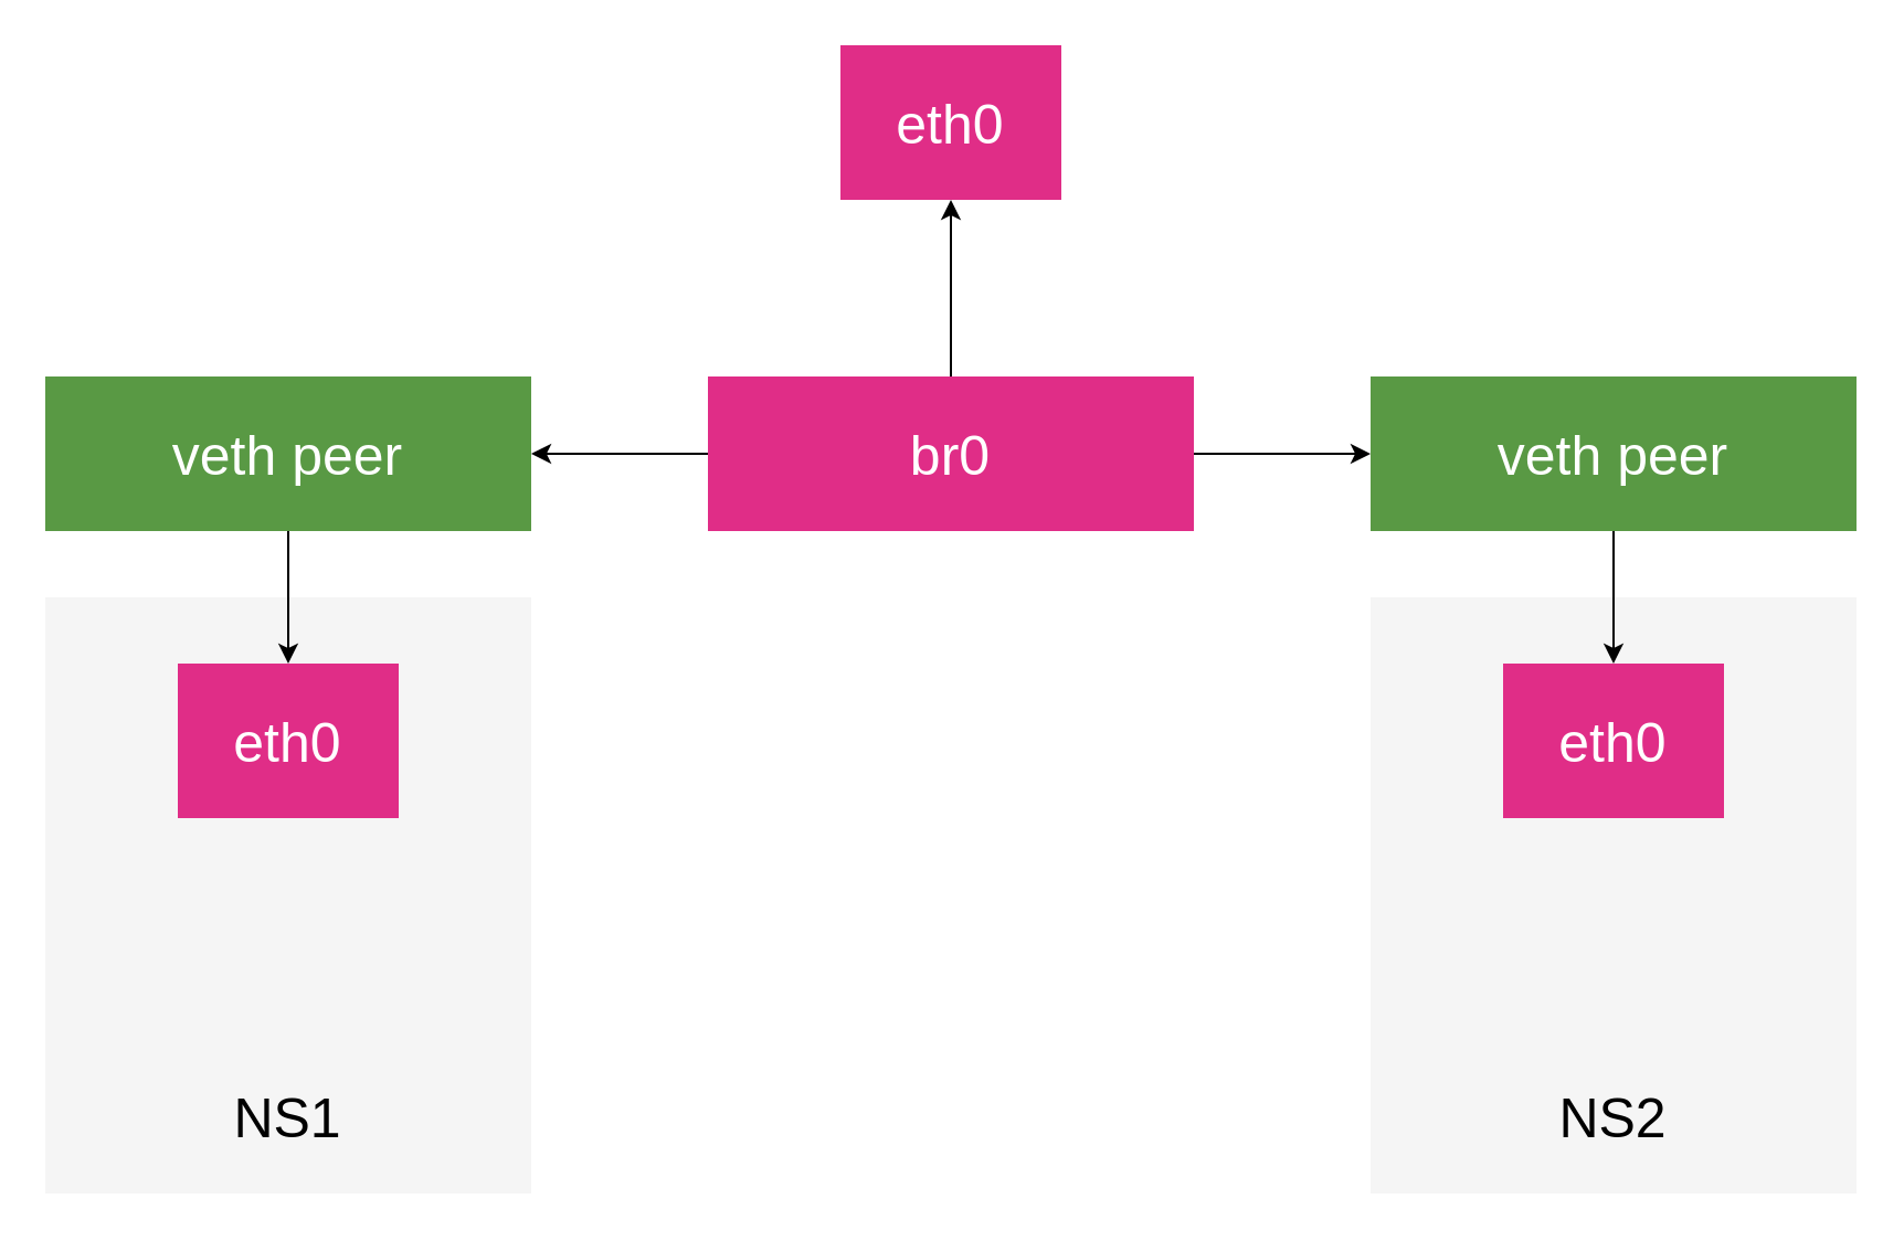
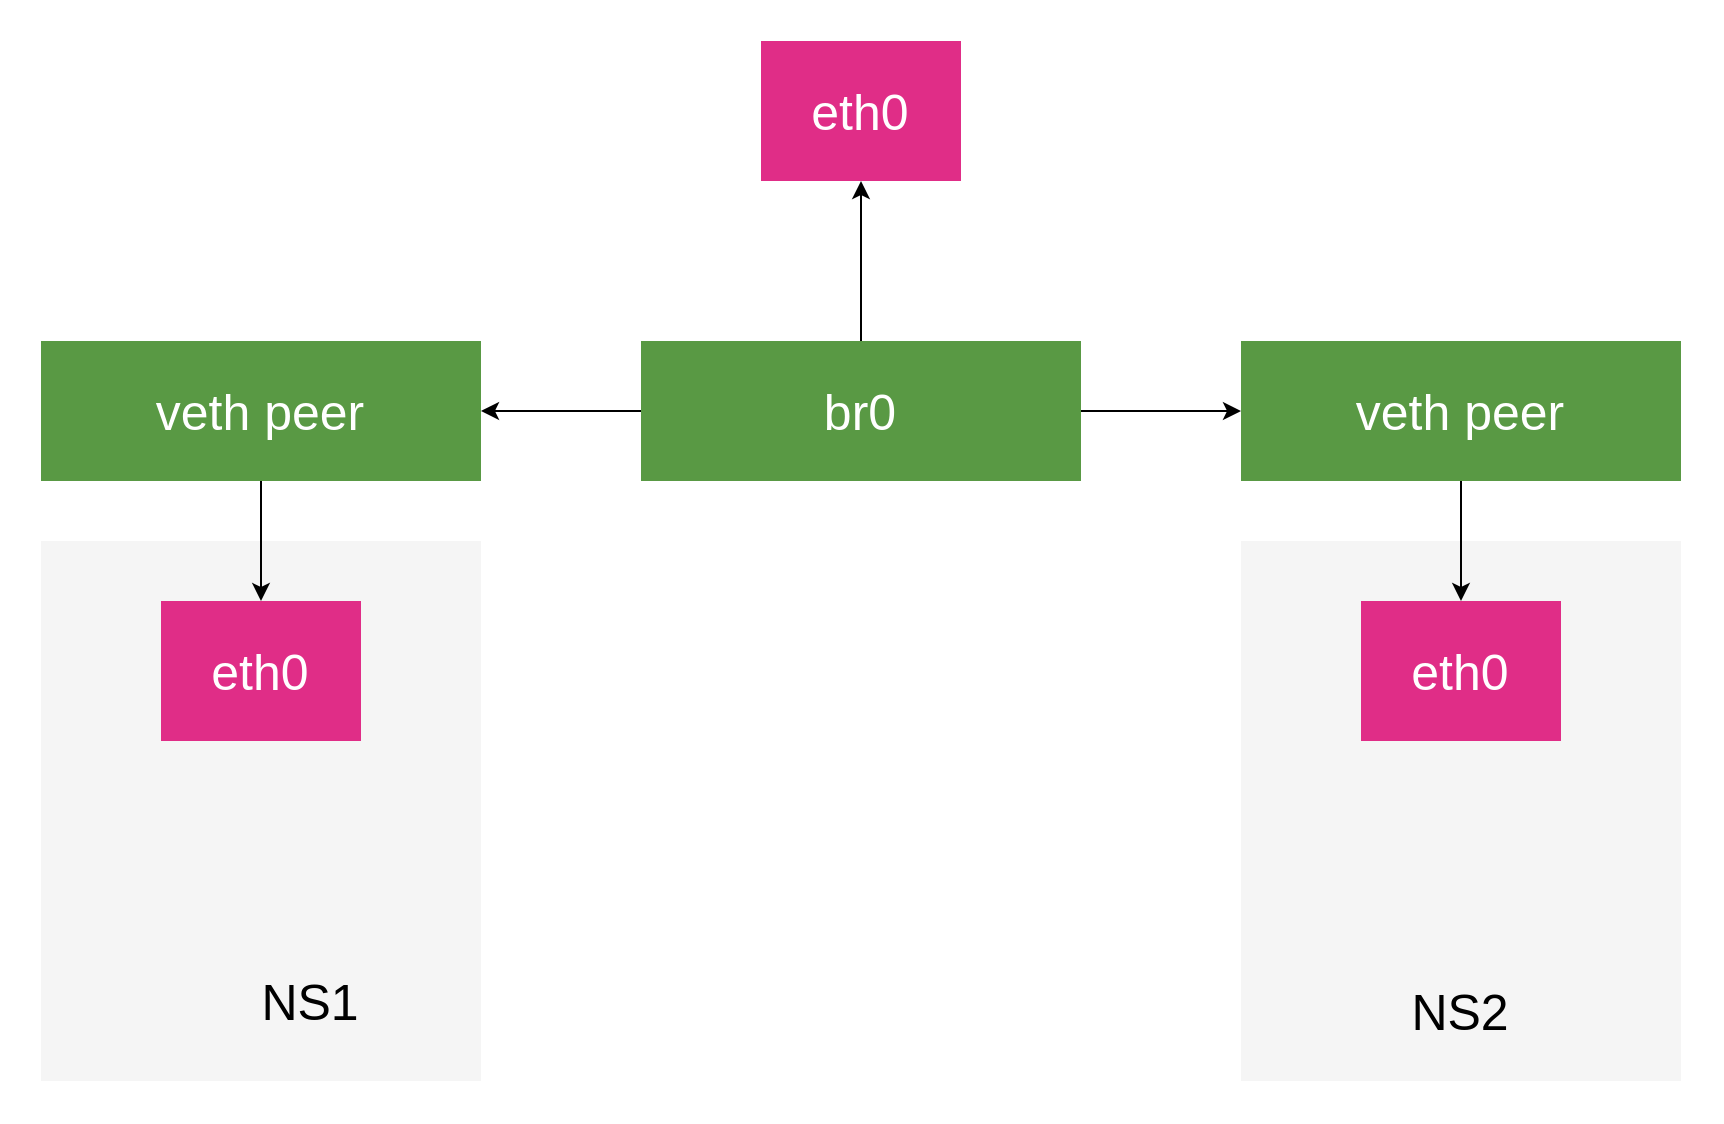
  <mxCell id="0" />
  <mxCell id="1" parent="0" />
  <mxCell id="2" value="" style="rounded=0;whiteSpace=wrap;html=1;fontSize=25;fontColor=#333333;fillColor=#f5f5f5;strokeColor=none;" parent="1" vertex="1"><mxGeometry x="620" y="270" width="220" height="270" as="geometry" /></mxCell>
  <mxCell id="3" value="" style="rounded=0;whiteSpace=wrap;html=1;fontSize=25;fontColor=#333333;fillColor=#f5f5f5;strokeColor=none;" parent="1" vertex="1"><mxGeometry x="20" y="270" width="220" height="270" as="geometry" /></mxCell>
  <mxCell id="4" value="" style="edgeStyle=orthogonalEdgeStyle;rounded=0;orthogonalLoop=1;jettySize=auto;html=1;fontSize=25;fontColor=#FFFFFF;" parent="1" source="7" target="8" edge="1"><mxGeometry relative="1" as="geometry" /></mxCell>
  <mxCell id="5" value="" style="edgeStyle=orthogonalEdgeStyle;rounded=0;orthogonalLoop=1;jettySize=auto;html=1;fontSize=25;fontColor=#FFFFFF;" parent="1" source="7" target="10" edge="1"><mxGeometry relative="1" as="geometry" /></mxCell>
  <mxCell id="6" value="" style="edgeStyle=orthogonalEdgeStyle;rounded=0;orthogonalLoop=1;jettySize=auto;html=1;fontSize=25;fontColor=#FFFFFF;" parent="1" source="7" target="12" edge="1"><mxGeometry relative="1" as="geometry" /></mxCell>
- <mxCell id="7" value="br0" style="rounded=0;whiteSpace=wrap;html=1;fontSize=25;fillColor=#E02D87;fontColor=#FFFFFF;strokeColor=none;" parent="1" vertex="1"><mxGeometry x="320" y="170" width="220" height="70" as="geometry" /></mxCell>
+ <mxCell id="7" value="br0" style="rounded=0;whiteSpace=wrap;html=1;fontSize=25;fillColor=#599944;fontColor=#FFFFFF;strokeColor=none;" parent="1" vertex="1"><mxGeometry x="320" y="170" width="220" height="70" as="geometry" /></mxCell>
  <mxCell id="8" value="eth0" style="rounded=0;whiteSpace=wrap;html=1;fontSize=25;fillColor=#E02D87;fontColor=#FFFFFF;strokeColor=none;" parent="1" vertex="1"><mxGeometry x="380" y="20" width="100" height="70" as="geometry" /></mxCell>
  <mxCell id="9" value="" style="edgeStyle=orthogonalEdgeStyle;rounded=0;orthogonalLoop=1;jettySize=auto;html=1;fontSize=25;fontColor=#FFFFFF;" parent="1" source="10" target="13" edge="1"><mxGeometry relative="1" as="geometry" /></mxCell>
  <mxCell id="10" value="veth peer" style="rounded=0;whiteSpace=wrap;html=1;fontSize=25;fontColor=#FFFFFF;strokeColor=none;fillColor=#599944;" parent="1" vertex="1"><mxGeometry x="20" y="170" width="220" height="70" as="geometry" /></mxCell>
  <mxCell id="11" value="" style="edgeStyle=orthogonalEdgeStyle;rounded=0;orthogonalLoop=1;jettySize=auto;html=1;fontSize=25;fontColor=#000000;" parent="1" source="12" target="15" edge="1"><mxGeometry relative="1" as="geometry" /></mxCell>
  <mxCell id="12" value="veth peer" style="rounded=0;whiteSpace=wrap;html=1;fontSize=25;fontColor=#FFFFFF;strokeColor=none;fillColor=#599944;" parent="1" vertex="1"><mxGeometry x="620" y="170" width="220" height="70" as="geometry" /></mxCell>
  <mxCell id="13" value="eth0" style="rounded=0;whiteSpace=wrap;html=1;fontSize=25;fillColor=#E02D87;fontColor=#FFFFFF;strokeColor=none;" parent="1" vertex="1"><mxGeometry x="80" y="300" width="100" height="70" as="geometry" /></mxCell>
- <mxCell id="14" value="NS1" style="text;html=1;strokeColor=none;fillColor=none;align=center;verticalAlign=middle;whiteSpace=wrap;rounded=0;fontSize=25;" parent="1" vertex="1"><mxGeometry x="110" y="495" width="40" height="20" as="geometry" /></mxCell>
+ <mxCell id="14" value="NS1" style="text;html=1;strokeColor=none;fillColor=none;align=center;verticalAlign=middle;whiteSpace=wrap;rounded=0;fontSize=25;" parent="1" vertex="1"><mxGeometry x="135" y="490" width="40" height="20" as="geometry" /></mxCell>
  <mxCell id="15" value="eth0" style="rounded=0;whiteSpace=wrap;html=1;fontSize=25;fillColor=#E02D87;fontColor=#FFFFFF;strokeColor=none;" parent="1" vertex="1"><mxGeometry x="680" y="300" width="100" height="70" as="geometry" /></mxCell>
  <mxCell id="16" value="NS2" style="text;html=1;strokeColor=none;fillColor=none;align=center;verticalAlign=middle;whiteSpace=wrap;rounded=0;fontSize=25;" parent="1" vertex="1"><mxGeometry x="710" y="495" width="40" height="20" as="geometry" /></mxCell>
